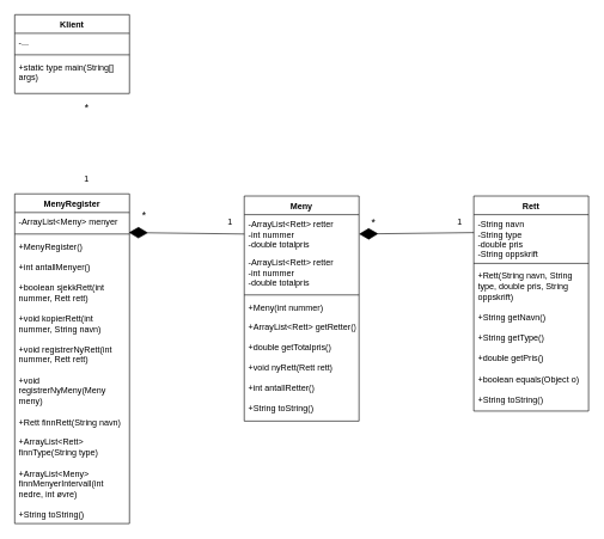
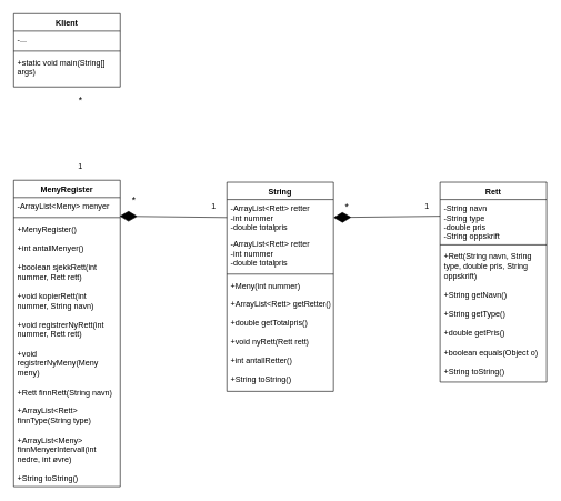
  <mxCell id="0" />
  <mxCell id="1" parent="0" />
  <mxCell id="2" value="1" style="text;html=1;align=center;verticalAlign=middle;resizable=0;points=[];autosize=1;" parent="1" vertex="1"><mxGeometry x="630" y="300" width="20" height="20" as="geometry" /></mxCell>
  <mxCell id="3" value="&lt;font style=&quot;font-size: 14px&quot;&gt;*&lt;/font&gt;" style="text;html=1;align=center;verticalAlign=middle;resizable=0;points=[];autosize=1;" parent="1" vertex="1"><mxGeometry x="510" y="300" width="20" height="20" as="geometry" /></mxCell>
  <mxCell id="4" value="1" style="text;html=1;align=center;verticalAlign=middle;resizable=0;points=[];autosize=1;" parent="1" vertex="1"><mxGeometry x="310" y="300" width="20" height="20" as="geometry" /></mxCell>
  <mxCell id="5" value="&lt;font style=&quot;font-size: 14px&quot;&gt;*&lt;/font&gt;" style="text;html=1;align=center;verticalAlign=middle;resizable=0;points=[];autosize=1;" parent="1" vertex="1"><mxGeometry x="190.48" y="290" width="20" height="20" as="geometry" /></mxCell>
  <mxCell id="6" value="" style="endArrow=diamondThin;endFill=1;endSize=24;html=1;exitX=0;exitY=0.5;exitDx=0;exitDy=0;entryX=0.994;entryY=0.25;entryDx=0;entryDy=0;entryPerimeter=0;" parent="1" source="13" target="10" edge="1"><mxGeometry width="160" relative="1" as="geometry"><mxPoint x="330" y="470" as="sourcePoint" /><mxPoint x="200" y="310" as="targetPoint" /></mxGeometry></mxCell>
  <mxCell id="7" value="" style="endArrow=diamondThin;endFill=1;endSize=24;html=1;exitX=0;exitY=0.391;exitDx=0;exitDy=0;entryX=1;entryY=0.5;entryDx=0;entryDy=0;exitPerimeter=0;" parent="1" source="18" target="13" edge="1"><mxGeometry width="160" relative="1" as="geometry"><mxPoint x="330" y="470" as="sourcePoint" /><mxPoint x="490" y="470" as="targetPoint" /></mxGeometry></mxCell>
  <mxCell id="8" value="MenyRegister" style="swimlane;fontStyle=1;align=center;verticalAlign=top;childLayout=stackLayout;horizontal=1;startSize=26;horizontalStack=0;resizeParent=1;resizeParentMax=0;resizeLast=0;collapsible=1;marginBottom=0;" parent="1" vertex="1"><mxGeometry x="20" y="270" width="160" height="460" as="geometry" /></mxCell>
  <mxCell id="9" value="-ArrayList&lt;Meny&gt; menyer" style="text;strokeColor=none;fillColor=none;align=left;verticalAlign=top;spacingLeft=4;spacingRight=4;overflow=hidden;rotatable=0;points=[[0,0.5],[1,0.5]];portConstraint=eastwest;" parent="8" vertex="1"><mxGeometry y="26" width="160" height="26" as="geometry" /></mxCell>
  <mxCell id="10" value="" style="line;strokeWidth=1;fillColor=none;align=left;verticalAlign=middle;spacingTop=-1;spacingLeft=3;spacingRight=3;rotatable=0;labelPosition=right;points=[];portConstraint=eastwest;" parent="8" vertex="1"><mxGeometry y="52" width="160" height="8" as="geometry" /></mxCell>
  <mxCell id="11" value="+MenyRegister()&#10;&#10;+int antallMenyer()&#10;&#10;+boolean sjekkRett(int nummer, Rett rett)&#10;&#10;+void kopierRett(int nummer, String navn)&#10;&#10;+void registrerNyRett(int nummer, Rett rett)&#10;&#10;+void registrerNyMeny(Meny meny)&#10;&#10;+Rett finnRett(String navn)&#10;&#10;+ArrayList&lt;Rett&gt; finnType(String type)&#10;&#10;+ArrayList&lt;Meny&gt; finnMenyerIntervall(int nedre, int øvre)&#10;&#10;+String toString()" style="text;strokeColor=none;fillColor=none;align=left;verticalAlign=top;spacingLeft=4;spacingRight=4;overflow=hidden;rotatable=0;points=[[0,0.5],[1,0.5]];portConstraint=eastwest;whiteSpace=wrap;" parent="8" vertex="1"><mxGeometry y="60" width="160" height="400" as="geometry" /></mxCell>
- <mxCell id="12" value="Meny" style="swimlane;fontStyle=1;align=center;verticalAlign=top;childLayout=stackLayout;horizontal=1;startSize=26;horizontalStack=0;resizeParent=1;resizeParentMax=0;resizeLast=0;collapsible=1;marginBottom=0;" parent="1" vertex="1"><mxGeometry x="340" y="273" width="160" height="314" as="geometry" /></mxCell>
+ <mxCell id="12" value="String" style="swimlane;fontStyle=1;align=center;verticalAlign=top;childLayout=stackLayout;horizontal=1;startSize=26;horizontalStack=0;resizeParent=1;resizeParentMax=0;resizeLast=0;collapsible=1;marginBottom=0;" parent="1" vertex="1"><mxGeometry x="340" y="273" width="160" height="314" as="geometry" /></mxCell>
  <mxCell id="13" value="-ArrayList&lt;Rett&gt; retter&#10;-int nummer&#10;-double totalpris" style="text;strokeColor=none;fillColor=none;align=left;verticalAlign=top;spacingLeft=4;spacingRight=4;overflow=hidden;rotatable=0;points=[[0,0.5],[1,0.5]];portConstraint=eastwest;" parent="12" vertex="1"><mxGeometry y="26" width="160" height="54" as="geometry" /></mxCell>
  <mxCell id="14" value="-ArrayList&lt;Rett&gt; retter&#10;-int nummer&#10;-double totalpris" style="text;strokeColor=none;fillColor=none;align=left;verticalAlign=top;spacingLeft=4;spacingRight=4;overflow=hidden;rotatable=0;points=[[0,0.5],[1,0.5]];portConstraint=eastwest;" parent="12" vertex="1"><mxGeometry y="80" width="160" height="54" as="geometry" /></mxCell>
  <mxCell id="15" value="" style="line;strokeWidth=1;fillColor=none;align=left;verticalAlign=middle;spacingTop=-1;spacingLeft=3;spacingRight=3;rotatable=0;labelPosition=right;points=[];portConstraint=eastwest;" parent="12" vertex="1"><mxGeometry y="134" width="160" height="8" as="geometry" /></mxCell>
  <mxCell id="16" value="+Meny(int nummer)&#10;&#10;+ArrayList&lt;Rett&gt; getRetter()&#10;&#10;+double getTotalpris()&#10;&#10;+void nyRett(Rett rett)&#10;&#10;+int antallRetter()&#10;&#10;+String toString()" style="text;strokeColor=none;fillColor=none;align=left;verticalAlign=top;spacingLeft=4;spacingRight=4;overflow=hidden;rotatable=0;points=[[0,0.5],[1,0.5]];portConstraint=eastwest;" parent="12" vertex="1"><mxGeometry y="142" width="160" height="172" as="geometry" /></mxCell>
  <mxCell id="17" value="Rett" style="swimlane;fontStyle=1;align=center;verticalAlign=top;childLayout=stackLayout;horizontal=1;startSize=26;horizontalStack=0;resizeParent=1;resizeParentMax=0;resizeLast=0;collapsible=1;marginBottom=0;" parent="1" vertex="1"><mxGeometry x="660" y="273" width="160" height="300" as="geometry" /></mxCell>
  <mxCell id="18" value="-String navn&#10;-String type&#10;-double pris&#10;-String oppskrift" style="text;strokeColor=none;fillColor=none;align=left;verticalAlign=top;spacingLeft=4;spacingRight=4;overflow=hidden;rotatable=0;points=[[0,0.5],[1,0.5]];portConstraint=eastwest;" parent="17" vertex="1"><mxGeometry y="26" width="160" height="64" as="geometry" /></mxCell>
  <mxCell id="19" value="" style="line;strokeWidth=1;fillColor=none;align=left;verticalAlign=middle;spacingTop=-1;spacingLeft=3;spacingRight=3;rotatable=0;labelPosition=right;points=[];portConstraint=eastwest;" parent="17" vertex="1"><mxGeometry y="90" width="160" height="8" as="geometry" /></mxCell>
  <mxCell id="20" value="+Rett(String navn, String type, double pris, String oppskrift)&#10;&#10;+String getNavn()&#10;&#10;+String getType()&#10;&#10;+double getPris()&#10;&#10;+boolean equals(Object o)&#10;&#10;+String toString()" style="text;strokeColor=none;fillColor=none;align=left;verticalAlign=top;spacingLeft=4;spacingRight=4;overflow=hidden;rotatable=0;points=[[0,0.5],[1,0.5]];portConstraint=eastwest;whiteSpace=wrap;" parent="17" vertex="1"><mxGeometry y="98" width="160" height="202" as="geometry" /></mxCell>
  <mxCell id="21" value="Klient" style="swimlane;fontStyle=1;align=center;verticalAlign=top;childLayout=stackLayout;horizontal=1;startSize=26;horizontalStack=0;resizeParent=1;resizeParentMax=0;resizeLast=0;collapsible=1;marginBottom=0;" parent="1" vertex="1"><mxGeometry x="20" y="20" width="160" height="110" as="geometry" /></mxCell>
  <mxCell id="22" value="-..." style="text;strokeColor=none;fillColor=none;align=left;verticalAlign=top;spacingLeft=4;spacingRight=4;overflow=hidden;rotatable=0;points=[[0,0.5],[1,0.5]];portConstraint=eastwest;" parent="21" vertex="1"><mxGeometry y="26" width="160" height="26" as="geometry" /></mxCell>
  <mxCell id="23" value="" style="line;strokeWidth=1;fillColor=none;align=left;verticalAlign=middle;spacingTop=-1;spacingLeft=3;spacingRight=3;rotatable=0;labelPosition=right;points=[];portConstraint=eastwest;" parent="21" vertex="1"><mxGeometry y="52" width="160" height="8" as="geometry" /></mxCell>
- <mxCell id="24" value="+static type main(String[] args)" style="text;strokeColor=none;fillColor=none;align=left;verticalAlign=top;spacingLeft=4;spacingRight=4;overflow=hidden;rotatable=0;points=[[0,0.5],[1,0.5]];portConstraint=eastwest;whiteSpace=wrap;" parent="21" vertex="1"><mxGeometry y="60" width="160" height="50" as="geometry" /></mxCell>
+ <mxCell id="24" value="+static void main(String[] args)" style="text;strokeColor=none;fillColor=none;align=left;verticalAlign=top;spacingLeft=4;spacingRight=4;overflow=hidden;rotatable=0;points=[[0,0.5],[1,0.5]];portConstraint=eastwest;whiteSpace=wrap;" parent="21" vertex="1"><mxGeometry y="60" width="160" height="50" as="geometry" /></mxCell>
  <mxCell id="25" value="&lt;font style=&quot;font-size: 14px&quot;&gt;*&lt;/font&gt;" style="text;html=1;align=center;verticalAlign=middle;resizable=0;points=[];autosize=1;" parent="1" vertex="1"><mxGeometry x="110" y="140" width="20" height="20" as="geometry" /></mxCell>
  <mxCell id="26" value="1" style="text;html=1;align=center;verticalAlign=middle;resizable=0;points=[];autosize=1;" parent="1" vertex="1"><mxGeometry x="110" y="240" width="20" height="20" as="geometry" /></mxCell>
